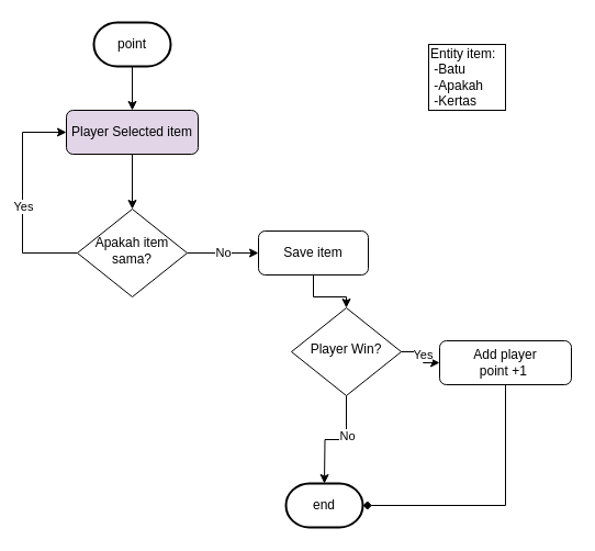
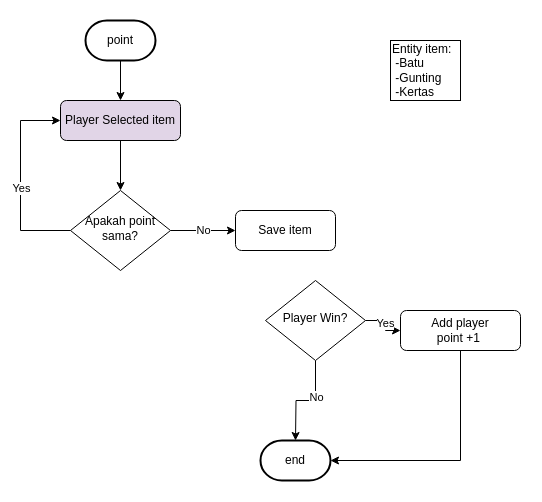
  <mxCell id="0" />
  <mxCell id="1" parent="0" />
  <mxCell id="2" style="edgeStyle=orthogonalEdgeStyle;rounded=0;orthogonalLoop=1;jettySize=auto;html=1;" edge="1" parent="1" source="3" target="7"><mxGeometry relative="1" as="geometry" /></mxCell>
  <mxCell id="3" value="Player Selected item" style="rounded=1;whiteSpace=wrap;html=1;fontSize=12;glass=0;strokeWidth=1;shadow=0;fillColor=#e1d5e7;" parent="1" vertex="1"><mxGeometry x="60" y="100" width="120" height="40" as="geometry" /></mxCell>
  <mxCell id="4" style="edgeStyle=orthogonalEdgeStyle;rounded=0;orthogonalLoop=1;jettySize=auto;html=1;entryX=0;entryY=0.5;entryDx=0;entryDy=0;" edge="1" parent="1" source="7" target="3"><mxGeometry relative="1" as="geometry"><Array as="points"><mxPoint x="20" y="230" /><mxPoint x="20" y="120" /></Array></mxGeometry></mxCell>
  <mxCell id="5" value="Yes" style="edgeLabel;html=1;align=center;verticalAlign=middle;resizable=0;points=[];" vertex="1" connectable="0" parent="4"><mxGeometry x="-0.07" relative="1" as="geometry"><mxPoint as="offset" /></mxGeometry></mxCell>
  <mxCell id="6" value="No" style="edgeStyle=orthogonalEdgeStyle;rounded=0;orthogonalLoop=1;jettySize=auto;html=1;exitX=1;exitY=0.5;exitDx=0;exitDy=0;" edge="1" parent="1" source="7" target="9"><mxGeometry relative="1" as="geometry" /></mxCell>
- <mxCell id="7" value="Apakah item sama?" style="rhombus;whiteSpace=wrap;html=1;shadow=0;fontFamily=Helvetica;fontSize=12;align=center;strokeWidth=1;spacing=6;spacingTop=-4;" parent="1" vertex="1"><mxGeometry x="70" y="190" width="100" height="80" as="geometry" /></mxCell>
- <mxCell id="8" style="edgeStyle=orthogonalEdgeStyle;rounded=0;orthogonalLoop=1;jettySize=auto;html=1;" edge="1" parent="1" source="9" target="13"><mxGeometry relative="1" as="geometry" /></mxCell>
+ <mxCell id="7" value="Apakah point sama?" style="rhombus;whiteSpace=wrap;html=1;shadow=0;fontFamily=Helvetica;fontSize=12;align=center;strokeWidth=1;spacing=6;spacingTop=-4;" parent="1" vertex="1"><mxGeometry x="70" y="190" width="100" height="80" as="geometry" /></mxCell>
  <mxCell id="9" value="Save item" style="rounded=1;whiteSpace=wrap;html=1;fontSize=12;glass=0;strokeWidth=1;shadow=0;" parent="1" vertex="1"><mxGeometry x="235" y="210" width="100" height="40" as="geometry" /></mxCell>
  <mxCell id="10" value="Yes" style="edgeStyle=orthogonalEdgeStyle;rounded=0;orthogonalLoop=1;jettySize=auto;html=1;" edge="1" parent="1" source="13" target="15"><mxGeometry relative="1" as="geometry" /></mxCell>
  <mxCell id="11" style="edgeStyle=orthogonalEdgeStyle;rounded=0;orthogonalLoop=1;jettySize=auto;html=1;" edge="1" parent="1" source="13"><mxGeometry relative="1" as="geometry"><mxPoint x="295" y="440" as="targetPoint" /></mxGeometry></mxCell>
  <mxCell id="12" value="No" style="edgeLabel;html=1;align=center;verticalAlign=middle;resizable=0;points=[];" vertex="1" connectable="0" parent="11"><mxGeometry x="-0.267" relative="1" as="geometry"><mxPoint as="offset" /></mxGeometry></mxCell>
  <mxCell id="13" value="Player Win?" style="rhombus;whiteSpace=wrap;html=1;shadow=0;fontFamily=Helvetica;fontSize=12;align=center;strokeWidth=1;spacing=6;spacingTop=-4;" parent="1" vertex="1"><mxGeometry x="265" y="280" width="100" height="80" as="geometry" /></mxCell>
- <mxCell id="14" style="edgeStyle=orthogonalEdgeStyle;rounded=0;orthogonalLoop=1;jettySize=auto;html=1;entryX=1;entryY=0.5;entryDx=0;entryDy=0;entryPerimeter=0;endArrow=diamond;" edge="1" parent="1" source="15" target="18"><mxGeometry relative="1" as="geometry"><Array as="points"><mxPoint x="460" y="460" /></Array></mxGeometry></mxCell>
+ <mxCell id="14" style="edgeStyle=orthogonalEdgeStyle;rounded=0;orthogonalLoop=1;jettySize=auto;html=1;entryX=1;entryY=0.5;entryDx=0;entryDy=0;entryPerimeter=0;" edge="1" parent="1" source="15" target="18"><mxGeometry relative="1" as="geometry"><Array as="points"><mxPoint x="460" y="460" /></Array></mxGeometry></mxCell>
  <mxCell id="15" value="Add player &lt;br&gt;point +1&amp;nbsp;" style="rounded=1;whiteSpace=wrap;html=1;fontSize=12;glass=0;strokeWidth=1;shadow=0;" parent="1" vertex="1"><mxGeometry x="400" y="310" width="120" height="40" as="geometry" /></mxCell>
  <mxCell id="16" style="edgeStyle=orthogonalEdgeStyle;rounded=0;orthogonalLoop=1;jettySize=auto;html=1;entryX=0.5;entryY=0;entryDx=0;entryDy=0;" edge="1" parent="1" source="17" target="3"><mxGeometry relative="1" as="geometry" /></mxCell>
  <mxCell id="17" value="point" style="strokeWidth=2;html=1;shape=mxgraph.flowchart.terminator;whiteSpace=wrap;" vertex="1" parent="1"><mxGeometry x="85" width="70" height="40" as="geometry" y="20" /></mxCell>
  <mxCell id="18" value="end" style="strokeWidth=2;html=1;shape=mxgraph.flowchart.terminator;whiteSpace=wrap;" vertex="1" parent="1"><mxGeometry x="260" y="440" width="70" height="40" as="geometry" /></mxCell>
- <mxCell id="19" value="Entity item:&lt;br&gt;&amp;nbsp;-Batu&lt;br&gt;&amp;nbsp;-Apakah&lt;br&gt;&amp;nbsp;-Kertas" style="text;html=1;align=left;verticalAlign=middle;resizable=0;points=[];autosize=1;fillColor=#ffffff;strokeColor=#000000;" vertex="1" parent="1"><mxGeometry x="390" y="40" width="70" height="60" as="geometry" /></mxCell>
+ <mxCell id="19" value="Entity item:&lt;br&gt;&amp;nbsp;-Batu&lt;br&gt;&amp;nbsp;-Gunting&lt;br&gt;&amp;nbsp;-Kertas" style="text;html=1;align=left;verticalAlign=middle;resizable=0;points=[];autosize=1;fillColor=#ffffff;strokeColor=#000000;" vertex="1" parent="1"><mxGeometry x="390" y="40" width="70" height="60" as="geometry" /></mxCell>
